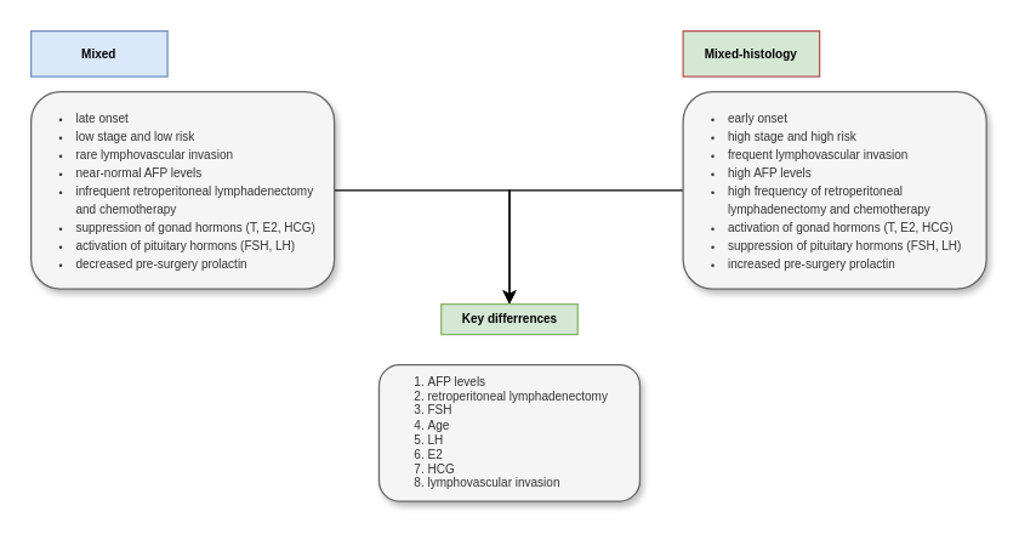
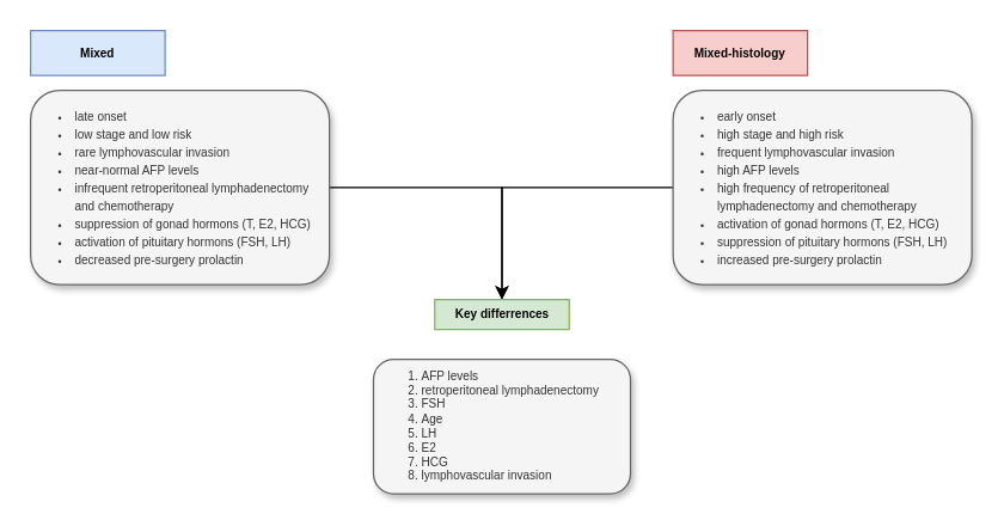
  <mxCell id="0" />
  <mxCell id="1" parent="0" />
  <mxCell id="2" value="Mixed" style="rounded=0;whiteSpace=wrap;html=1;fontSize=8;fontStyle=1;fillColor=#dae8fc;strokeColor=#6c8ebf;" parent="1" vertex="1"><mxGeometry x="20" y="20" width="90" height="30" as="geometry" /></mxCell>
- <mxCell id="3" value="Mixed-histology" style="rounded=0;whiteSpace=wrap;html=1;fontSize=8;fontStyle=1;fillColor=#d5e8d4;strokeColor=#b85450;" parent="1" vertex="1"><mxGeometry x="450" y="20" width="90" height="30" as="geometry" /></mxCell>
+ <mxCell id="3" value="Mixed-histology" style="rounded=0;whiteSpace=wrap;html=1;fontSize=8;fontStyle=1;fillColor=#f8cecc;strokeColor=#b85450;" parent="1" vertex="1"><mxGeometry x="450" y="20" width="90" height="30" as="geometry" /></mxCell>
  <mxCell id="4" style="edgeStyle=orthogonalEdgeStyle;rounded=0;orthogonalLoop=1;jettySize=auto;html=1;entryX=0.5;entryY=0;entryDx=0;entryDy=0;fontSize=8;" parent="1" source="5" target="8" edge="1"><mxGeometry relative="1" as="geometry" /></mxCell>
  <mxCell id="5" value="&lt;ul style=&quot;line-height: 150%;&quot;&gt;&lt;li&gt;early onset&lt;/li&gt;&lt;li&gt;high stage and high risk&amp;nbsp;&lt;/li&gt;&lt;li&gt;&lt;span style=&quot;background-color: initial;&quot;&gt;frequent lymphovascular invasion&lt;/span&gt;&lt;br&gt;&lt;/li&gt;&lt;li&gt;&lt;span style=&quot;background-color: initial;&quot;&gt;high AFP levels&lt;/span&gt;&lt;br&gt;&lt;/li&gt;&lt;li&gt;&lt;span style=&quot;background-color: initial;&quot;&gt;high frequency of retroperitoneal lymphadenectomy and chemotherapy&lt;/span&gt;&lt;br&gt;&lt;/li&gt;&lt;li&gt;activation of gonad hormons (T, E2, HCG)&lt;/li&gt;&lt;li&gt;suppression of pituitary hormons (FSH, LH)&lt;/li&gt;&lt;li&gt;increased pre-surgery prolactin&lt;/li&gt;&lt;/ul&gt;" style="rounded=1;whiteSpace=wrap;html=1;fontSize=8;verticalAlign=top;align=left;spacing=0;spacingLeft=-10;shadow=1;fillColor=#f5f5f5;fontColor=#333333;strokeColor=#666666;" parent="1" vertex="1"><mxGeometry x="450" y="60" width="200" height="130" as="geometry" /></mxCell>
  <mxCell id="6" style="edgeStyle=orthogonalEdgeStyle;rounded=0;orthogonalLoop=1;jettySize=auto;html=1;entryX=0.5;entryY=0;entryDx=0;entryDy=0;fontSize=8;" parent="1" source="7" target="8" edge="1"><mxGeometry relative="1" as="geometry" /></mxCell>
  <mxCell id="7" value="&lt;ul style=&quot;line-height: 150%;&quot;&gt;&lt;li&gt;late onset&lt;/li&gt;&lt;li&gt;low stage and low risk&amp;nbsp;&lt;/li&gt;&lt;li&gt;&lt;span style=&quot;background-color: initial;&quot;&gt;rare lymphovascular invasion&lt;/span&gt;&lt;br&gt;&lt;/li&gt;&lt;li&gt;&lt;span style=&quot;background-color: initial;&quot;&gt;near-normal AFP levels&lt;/span&gt;&lt;br&gt;&lt;/li&gt;&lt;li&gt;&lt;span style=&quot;background-color: initial;&quot;&gt;infrequent retroperitoneal lymphadenectomy and chemotherapy&lt;/span&gt;&lt;br&gt;&lt;/li&gt;&lt;li&gt;suppression of gonad hormons (T, E2, HCG)&lt;/li&gt;&lt;li&gt;activation of pituitary hormons (FSH, LH)&lt;/li&gt;&lt;li&gt;decreased pre-surgery prolactin&lt;/li&gt;&lt;/ul&gt;" style="rounded=1;whiteSpace=wrap;html=1;fontSize=8;verticalAlign=top;align=left;spacing=0;spacingLeft=-10;glass=0;shadow=1;fillColor=#f5f5f5;fontColor=#333333;strokeColor=#666666;" parent="1" vertex="1"><mxGeometry x="20" y="60" width="200" height="130" as="geometry" /></mxCell>
  <mxCell id="8" value="Key differrences" style="rounded=0;whiteSpace=wrap;html=1;fontSize=8;fontStyle=1;fillColor=#d5e8d4;strokeColor=#82b366;" parent="1" vertex="1"><mxGeometry x="290.5" y="200" width="90" height="20" as="geometry" /></mxCell>
  <mxCell id="9" value="&lt;ol&gt;&lt;li&gt;AFP levels&lt;/li&gt;&lt;li&gt;retroperitoneal lymphadenectomy&lt;br&gt;&lt;/li&gt;&lt;li&gt;FSH&lt;/li&gt;&lt;li&gt;Age&lt;/li&gt;&lt;li&gt;LH&lt;/li&gt;&lt;li&gt;E2&lt;/li&gt;&lt;li&gt;HCG&lt;/li&gt;&lt;li&gt;lymphovascular invasion&lt;/li&gt;&lt;/ol&gt;" style="rounded=1;whiteSpace=wrap;html=1;shadow=1;glass=0;fontSize=8;align=left;spacingLeft=-10;fillColor=#f5f5f5;fontColor=#333333;strokeColor=#666666;" parent="1" vertex="1"><mxGeometry x="249.5" y="240" width="172" height="90" as="geometry" /></mxCell>
